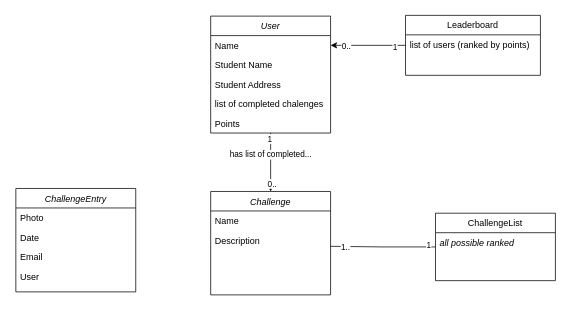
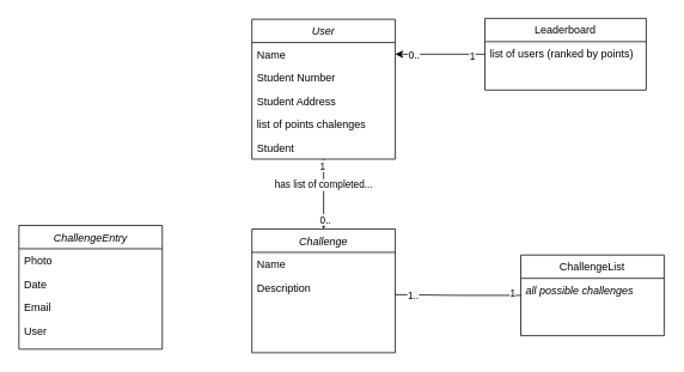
  <mxCell id="0" />
  <mxCell id="1" parent="0" />
  <mxCell id="2" style="edgeStyle=orthogonalEdgeStyle;rounded=0;orthogonalLoop=1;jettySize=auto;html=1;" edge="1" parent="1" source="6" target="17"><mxGeometry relative="1" as="geometry" /></mxCell>
  <mxCell id="3" value="has list of completed..." style="edgeLabel;html=1;align=center;verticalAlign=middle;resizable=0;points=[];" vertex="1" connectable="0" parent="2"><mxGeometry x="-0.27" y="-1" relative="1" as="geometry"><mxPoint as="offset" /></mxGeometry></mxCell>
  <mxCell id="4" value="1" style="edgeLabel;html=1;align=center;verticalAlign=middle;resizable=0;points=[];" vertex="1" connectable="0" parent="2"><mxGeometry x="-0.813" y="-2" relative="1" as="geometry"><mxPoint as="offset" /></mxGeometry></mxCell>
  <mxCell id="5" value="0.." style="edgeLabel;html=1;align=center;verticalAlign=middle;resizable=0;points=[];" vertex="1" connectable="0" parent="2"><mxGeometry x="0.709" y="1" relative="1" as="geometry"><mxPoint as="offset" /></mxGeometry></mxCell>
  <mxCell id="6" value="User" style="swimlane;fontStyle=2;align=center;verticalAlign=top;childLayout=stackLayout;horizontal=1;startSize=26;horizontalStack=0;resizeParent=1;resizeLast=0;collapsible=1;marginBottom=0;rounded=0;shadow=0;strokeWidth=1;" parent="1" vertex="1"><mxGeometry x="280" y="21" width="160" height="156" as="geometry"><mxRectangle x="230" y="140" width="160" height="26" as="alternateBounds" /></mxGeometry></mxCell>
  <mxCell id="7" value="Name" style="text;align=left;verticalAlign=top;spacingLeft=4;spacingRight=4;overflow=hidden;rotatable=0;points=[[0,0.5],[1,0.5]];portConstraint=eastwest;" parent="6" vertex="1"><mxGeometry y="26" width="160" height="26" as="geometry" /></mxCell>
- <mxCell id="8" value="Student Name" style="text;align=left;verticalAlign=top;spacingLeft=4;spacingRight=4;overflow=hidden;rotatable=0;points=[[0,0.5],[1,0.5]];portConstraint=eastwest;rounded=0;shadow=0;html=0;" parent="6" vertex="1"><mxGeometry y="52" width="160" height="26" as="geometry" /></mxCell>
+ <mxCell id="8" value="Student Number" style="text;align=left;verticalAlign=top;spacingLeft=4;spacingRight=4;overflow=hidden;rotatable=0;points=[[0,0.5],[1,0.5]];portConstraint=eastwest;rounded=0;shadow=0;html=0;" parent="6" vertex="1"><mxGeometry y="52" width="160" height="26" as="geometry" /></mxCell>
  <mxCell id="9" value="Student Address" style="text;align=left;verticalAlign=top;spacingLeft=4;spacingRight=4;overflow=hidden;rotatable=0;points=[[0,0.5],[1,0.5]];portConstraint=eastwest;rounded=0;shadow=0;html=0;" parent="6" vertex="1"><mxGeometry y="78" width="160" height="26" as="geometry" /></mxCell>
- <mxCell id="10" value="list of completed chalenges" style="text;align=left;verticalAlign=top;spacingLeft=4;spacingRight=4;overflow=hidden;rotatable=0;points=[[0,0.5],[1,0.5]];portConstraint=eastwest;rounded=0;shadow=0;html=0;" vertex="1" parent="6"><mxGeometry y="104" width="160" height="26" as="geometry" /></mxCell>
- <mxCell id="11" value="Points" style="text;align=left;verticalAlign=top;spacingLeft=4;spacingRight=4;overflow=hidden;rotatable=0;points=[[0,0.5],[1,0.5]];portConstraint=eastwest;rounded=0;shadow=0;html=0;" vertex="1" parent="6"><mxGeometry y="130" width="160" height="26" as="geometry" /></mxCell>
+ <mxCell id="10" value="list of points chalenges" style="text;align=left;verticalAlign=top;spacingLeft=4;spacingRight=4;overflow=hidden;rotatable=0;points=[[0,0.5],[1,0.5]];portConstraint=eastwest;rounded=0;shadow=0;html=0;" vertex="1" parent="6"><mxGeometry y="104" width="160" height="26" as="geometry" /></mxCell>
+ <mxCell id="11" value="Student" style="text;align=left;verticalAlign=top;spacingLeft=4;spacingRight=4;overflow=hidden;rotatable=0;points=[[0,0.5],[1,0.5]];portConstraint=eastwest;rounded=0;shadow=0;html=0;" vertex="1" parent="6"><mxGeometry y="130" width="160" height="26" as="geometry" /></mxCell>
  <mxCell id="12" style="edgeStyle=orthogonalEdgeStyle;rounded=0;orthogonalLoop=1;jettySize=auto;html=1;entryX=0.999;entryY=0.815;entryDx=0;entryDy=0;entryPerimeter=0;endArrow=none;" edge="1" parent="1" source="15" target="19"><mxGeometry relative="1" as="geometry" /></mxCell>
  <mxCell id="13" value="1.." style="edgeLabel;html=1;align=center;verticalAlign=middle;resizable=0;points=[];" vertex="1" connectable="0" parent="12"><mxGeometry x="0.796" relative="1" as="geometry"><mxPoint x="6" as="offset" /></mxGeometry></mxCell>
  <mxCell id="14" value="1" style="edgeLabel;html=1;align=center;verticalAlign=middle;resizable=0;points=[];" vertex="1" connectable="0" parent="12"><mxGeometry x="-0.861" y="-3" relative="1" as="geometry"><mxPoint as="offset" /></mxGeometry></mxCell>
  <mxCell id="15" value="ChallengeList" style="swimlane;fontStyle=0;align=center;verticalAlign=top;childLayout=stackLayout;horizontal=1;startSize=26;horizontalStack=0;resizeParent=1;resizeLast=0;collapsible=1;marginBottom=0;rounded=0;shadow=0;strokeWidth=1;" parent="1" vertex="1"><mxGeometry x="580" y="284" width="160" height="90" as="geometry"><mxRectangle x="550" y="140" width="160" height="26" as="alternateBounds" /></mxGeometry></mxCell>
- <mxCell id="16" value="all possible ranked" style="text;align=left;verticalAlign=top;spacingLeft=4;spacingRight=4;overflow=hidden;rotatable=0;points=[[0,0.5],[1,0.5]];portConstraint=eastwest;fontStyle=2" parent="15" vertex="1"><mxGeometry y="26" width="160" height="26" as="geometry" /></mxCell>
+ <mxCell id="16" value="all possible challenges" style="text;align=left;verticalAlign=top;spacingLeft=4;spacingRight=4;overflow=hidden;rotatable=0;points=[[0,0.5],[1,0.5]];portConstraint=eastwest;fontStyle=2" parent="15" vertex="1"><mxGeometry y="26" width="160" height="26" as="geometry" /></mxCell>
  <mxCell id="17" value="Challenge" style="swimlane;fontStyle=2;align=center;verticalAlign=top;childLayout=stackLayout;horizontal=1;startSize=26;horizontalStack=0;resizeParent=1;resizeLast=0;collapsible=1;marginBottom=0;rounded=0;shadow=0;strokeWidth=1;" vertex="1" parent="1"><mxGeometry x="280" y="255" width="160" height="138" as="geometry"><mxRectangle x="230" y="140" width="160" height="26" as="alternateBounds" /></mxGeometry></mxCell>
  <mxCell id="18" value="Name" style="text;align=left;verticalAlign=top;spacingLeft=4;spacingRight=4;overflow=hidden;rotatable=0;points=[[0,0.5],[1,0.5]];portConstraint=eastwest;" vertex="1" parent="17"><mxGeometry y="26" width="160" height="26" as="geometry" /></mxCell>
  <mxCell id="19" value="Description" style="text;align=left;verticalAlign=top;spacingLeft=4;spacingRight=4;overflow=hidden;rotatable=0;points=[[0,0.5],[1,0.5]];portConstraint=eastwest;rounded=0;shadow=0;html=0;" vertex="1" parent="17"><mxGeometry y="52" width="160" height="26" as="geometry" /></mxCell>
  <mxCell id="20" value="ChallengeEntry" style="swimlane;fontStyle=2;align=center;verticalAlign=top;childLayout=stackLayout;horizontal=1;startSize=26;horizontalStack=0;resizeParent=1;resizeLast=0;collapsible=1;marginBottom=0;rounded=0;shadow=0;strokeWidth=1;" vertex="1" parent="1"><mxGeometry x="20" y="251" width="160" height="138" as="geometry"><mxRectangle x="230" y="140" width="160" height="26" as="alternateBounds" /></mxGeometry></mxCell>
  <mxCell id="21" value="Photo" style="text;align=left;verticalAlign=top;spacingLeft=4;spacingRight=4;overflow=hidden;rotatable=0;points=[[0,0.5],[1,0.5]];portConstraint=eastwest;rounded=0;shadow=0;html=0;" vertex="1" parent="20"><mxGeometry y="26" width="160" height="26" as="geometry" /></mxCell>
  <mxCell id="22" value="Date" style="text;align=left;verticalAlign=top;spacingLeft=4;spacingRight=4;overflow=hidden;rotatable=0;points=[[0,0.5],[1,0.5]];portConstraint=eastwest;rounded=0;shadow=0;html=0;" vertex="1" parent="20"><mxGeometry y="52" width="160" height="26" as="geometry" /></mxCell>
  <mxCell id="23" value="Email" style="text;align=left;verticalAlign=top;spacingLeft=4;spacingRight=4;overflow=hidden;rotatable=0;points=[[0,0.5],[1,0.5]];portConstraint=eastwest;rounded=0;shadow=0;html=0;" vertex="1" parent="20"><mxGeometry y="78" width="160" height="26" as="geometry" /></mxCell>
  <mxCell id="24" value="User" style="text;align=left;verticalAlign=top;spacingLeft=4;spacingRight=4;overflow=hidden;rotatable=0;points=[[0,0.5],[1,0.5]];portConstraint=eastwest;rounded=0;shadow=0;html=0;" vertex="1" parent="20"><mxGeometry y="104" width="160" height="26" as="geometry" /></mxCell>
  <mxCell id="25" style="edgeStyle=orthogonalEdgeStyle;rounded=0;orthogonalLoop=1;jettySize=auto;html=1;entryX=1;entryY=0.5;entryDx=0;entryDy=0;" edge="1" parent="1" source="28" target="7"><mxGeometry relative="1" as="geometry" /></mxCell>
  <mxCell id="26" value="1" style="edgeLabel;html=1;align=center;verticalAlign=middle;resizable=0;points=[];" vertex="1" connectable="0" parent="25"><mxGeometry x="-0.708" y="2" relative="1" as="geometry"><mxPoint as="offset" /></mxGeometry></mxCell>
  <mxCell id="27" value="0.." style="edgeLabel;html=1;align=center;verticalAlign=middle;resizable=0;points=[];" vertex="1" connectable="0" parent="25"><mxGeometry x="0.732" y="4" relative="1" as="geometry"><mxPoint x="7" y="-3" as="offset" /></mxGeometry></mxCell>
  <mxCell id="28" value="Leaderboard" style="swimlane;fontStyle=0;align=center;verticalAlign=top;childLayout=stackLayout;horizontal=1;startSize=26;horizontalStack=0;resizeParent=1;resizeLast=0;collapsible=1;marginBottom=0;rounded=0;shadow=0;strokeWidth=1;" vertex="1" parent="1"><mxGeometry x="540" y="20" width="180" height="80" as="geometry"><mxRectangle x="230" y="140" width="160" height="26" as="alternateBounds" /></mxGeometry></mxCell>
  <mxCell id="29" value="list of users (ranked by points)" style="text;align=left;verticalAlign=top;spacingLeft=4;spacingRight=4;overflow=hidden;rotatable=0;points=[[0,0.5],[1,0.5]];portConstraint=eastwest;rounded=0;shadow=0;html=0;" vertex="1" parent="28"><mxGeometry y="26" width="180" height="26" as="geometry" /></mxCell>
